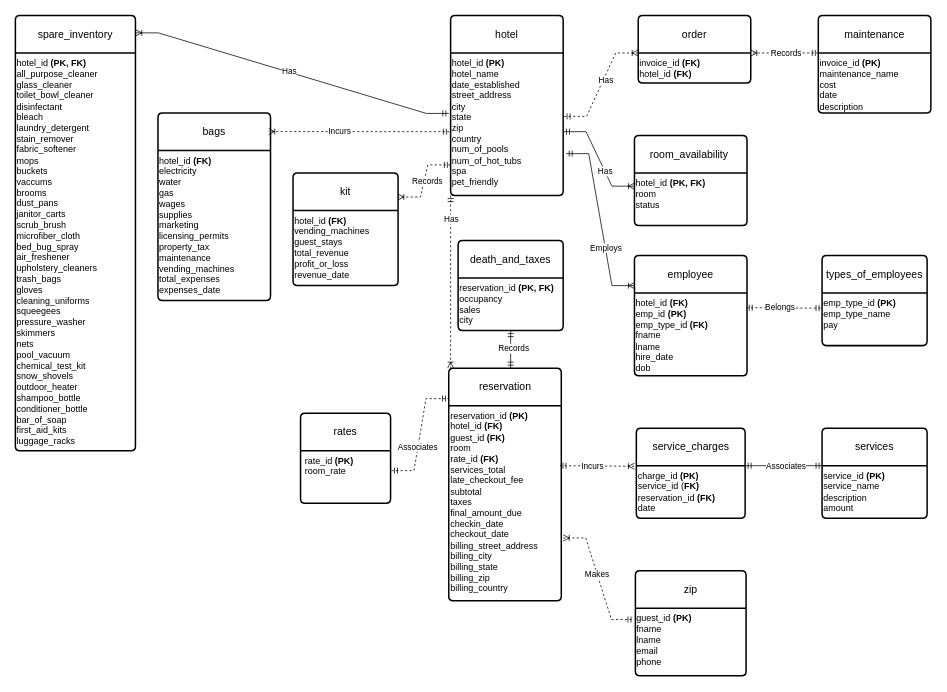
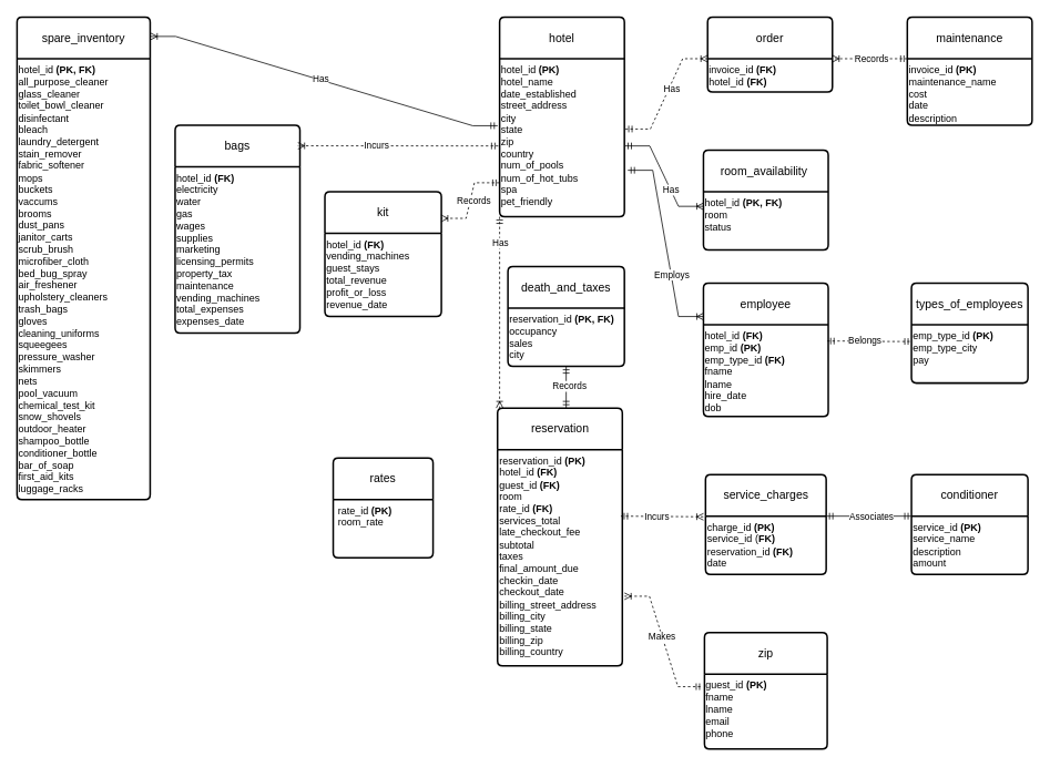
  <mxCell id="0" />
  <mxCell id="1" parent="0" />
  <mxCell id="2" value="hotel" style="swimlane;childLayout=stackLayout;horizontal=1;startSize=50;horizontalStack=0;rounded=1;fontSize=14;fontStyle=0;strokeWidth=2;resizeParent=0;resizeLast=1;shadow=0;dashed=0;align=center;arcSize=4;whiteSpace=wrap;html=1;" vertex="1" parent="1"><mxGeometry x="600" y="20" width="150" height="240" as="geometry" /></mxCell>
  <mxCell id="3" value="&lt;div&gt;hotel_id &lt;b&gt;(PK)&lt;/b&gt;&lt;/div&gt;hotel_name&lt;br&gt;date_established&lt;br&gt;street_address&lt;br&gt;city&lt;br&gt;state&lt;br&gt;zip&lt;br&gt;country&lt;br&gt;num_of_pools&lt;br&gt;num_of_hot_tubs&lt;br&gt;spa&lt;br&gt;pet_friendly" style="text;whiteSpace=wrap;html=1;" vertex="1" parent="2"><mxGeometry y="50" width="150" height="190" as="geometry" /></mxCell>
  <mxCell id="4" value="spare_inventory" style="swimlane;childLayout=stackLayout;horizontal=1;startSize=50;horizontalStack=0;rounded=1;fontSize=14;fontStyle=0;strokeWidth=2;resizeParent=0;resizeLast=1;shadow=0;dashed=0;align=center;arcSize=4;whiteSpace=wrap;html=1;" vertex="1" parent="1"><mxGeometry x="20" y="20" width="160" height="580" as="geometry" /></mxCell>
  <mxCell id="5" value="hotel_id &lt;b&gt;(PK, FK)&lt;/b&gt;&lt;br&gt;all_purpose_cleaner&lt;br&gt;glass_cleaner&lt;br&gt;toilet_bowl_cleaner&lt;br&gt;disinfectant&lt;br&gt;bleach&lt;br&gt;laundry_detergent&lt;br&gt;stain_remover&lt;br&gt;fabric_softener&lt;br&gt;mops&lt;br&gt;buckets&lt;br&gt;vaccums&lt;br&gt;brooms&lt;br&gt;dust_pans&lt;br&gt;janitor_carts&lt;br&gt;scrub_brush&lt;br&gt;microfiber_cloth&lt;br&gt;bed_bug_spray&lt;br&gt;air_freshener&lt;br&gt;upholstery_cleaners&lt;br&gt;trash_bags&lt;br&gt;gloves&lt;br&gt;cleaning_uniforms&lt;br&gt;squeegees&lt;br&gt;pressure_washer&lt;br&gt;skimmers&lt;br&gt;nets&lt;br&gt;pool_vacuum&lt;br&gt;chemical_test_kit&lt;br&gt;snow_shovels&lt;br&gt;outdoor_heater&lt;br&gt;shampoo_bottle&lt;br&gt;conditioner_bottle&lt;br&gt;bar_of_soap&lt;br&gt;first_aid_kits&lt;br&gt;luggage_racks" style="text;whiteSpace=wrap;html=1;" vertex="1" parent="4"><mxGeometry y="50" width="160" height="530" as="geometry" /></mxCell>
  <mxCell id="6" value="kit" style="swimlane;childLayout=stackLayout;horizontal=1;startSize=50;horizontalStack=0;rounded=1;fontSize=14;fontStyle=0;strokeWidth=2;resizeParent=0;resizeLast=1;shadow=0;dashed=0;align=center;arcSize=4;whiteSpace=wrap;html=1;" vertex="1" parent="1"><mxGeometry x="390" y="230" width="140" height="150" as="geometry" /></mxCell>
  <mxCell id="7" value="hotel_id &lt;b&gt;(FK)&lt;/b&gt;&lt;br&gt;vending_machines&lt;br&gt;guest_stays&lt;br&gt;total_revenue&lt;br&gt;profit_or_loss&lt;br&gt;revenue_date" style="text;whiteSpace=wrap;html=1;" vertex="1" parent="6"><mxGeometry y="50" width="140" height="100" as="geometry" /></mxCell>
  <mxCell id="8" value="bags" style="swimlane;childLayout=stackLayout;horizontal=1;startSize=50;horizontalStack=0;rounded=1;fontSize=14;fontStyle=0;strokeWidth=2;resizeParent=0;resizeLast=1;shadow=0;dashed=0;align=center;arcSize=4;whiteSpace=wrap;html=1;" vertex="1" parent="1"><mxGeometry x="210" y="150" width="150" height="250" as="geometry" /></mxCell>
  <mxCell id="9" value="hotel_id &lt;b&gt;(FK)&lt;/b&gt;&lt;br&gt;electricity&lt;br&gt;water&lt;br&gt;gas&lt;br&gt;wages&lt;br&gt;supplies&lt;br&gt;marketing&lt;br&gt;licensing_permits&lt;br&gt;property_tax&lt;br&gt;maintenance&lt;br&gt;vending_machines&lt;br&gt;total_expenses&lt;br&gt;expenses_date" style="text;whiteSpace=wrap;html=1;" vertex="1" parent="8"><mxGeometry y="50" width="150" height="200" as="geometry" /></mxCell>
  <mxCell id="10" value="order" style="swimlane;childLayout=stackLayout;horizontal=1;startSize=50;horizontalStack=0;rounded=1;fontSize=14;fontStyle=0;strokeWidth=2;resizeParent=0;resizeLast=1;shadow=0;dashed=0;align=center;arcSize=4;whiteSpace=wrap;html=1;" vertex="1" parent="1"><mxGeometry x="850" y="20" width="150" height="90" as="geometry" /></mxCell>
  <mxCell id="11" value="&lt;div&gt;invoice_id &lt;b&gt;(FK)&lt;/b&gt;&lt;/div&gt;hotel_id &lt;b&gt;(FK)&lt;/b&gt;" style="text;whiteSpace=wrap;html=1;" vertex="1" parent="10"><mxGeometry y="50" width="150" height="40" as="geometry" /></mxCell>
  <mxCell id="12" value="maintenance" style="swimlane;childLayout=stackLayout;horizontal=1;startSize=50;horizontalStack=0;rounded=1;fontSize=14;fontStyle=0;strokeWidth=2;resizeParent=0;resizeLast=1;shadow=0;dashed=0;align=center;arcSize=4;whiteSpace=wrap;html=1;" vertex="1" parent="1"><mxGeometry x="1090" y="20" width="150" height="130" as="geometry" /></mxCell>
  <mxCell id="13" value="&lt;div&gt;invoice_id &lt;b&gt;(PK)&lt;/b&gt;&lt;/div&gt;maintenance_name&lt;br&gt;cost&lt;br&gt;date&lt;br&gt;description" style="text;whiteSpace=wrap;html=1;" vertex="1" parent="12"><mxGeometry y="50" width="150" height="80" as="geometry" /></mxCell>
  <mxCell id="14" value="" style="edgeStyle=entityRelationEdgeStyle;fontSize=12;html=1;endArrow=ERoneToMany;startArrow=ERmandOne;rounded=0;exitX=-0.016;exitY=0.424;exitDx=0;exitDy=0;entryX=1.003;entryY=0.04;entryDx=0;entryDy=0;entryPerimeter=0;exitPerimeter=0;" edge="1" parent="1" source="3" target="4"><mxGeometry width="100" height="100" relative="1" as="geometry"><mxPoint x="540" y="162.5" as="sourcePoint" /><mxPoint x="490" y="-42.5" as="targetPoint" /></mxGeometry></mxCell>
  <mxCell id="15" value="Has" style="edgeLabel;html=1;align=center;verticalAlign=middle;resizable=0;points=[];" connectable="0" vertex="1" parent="14"><mxGeometry x="0.024" y="-2" relative="1" as="geometry"><mxPoint as="offset" /></mxGeometry></mxCell>
  <mxCell id="16" value="" style="edgeStyle=entityRelationEdgeStyle;fontSize=12;html=1;endArrow=ERoneToMany;startArrow=ERmandOne;rounded=0;exitX=-0.011;exitY=0.552;exitDx=0;exitDy=0;exitPerimeter=0;entryX=0.984;entryY=0.099;entryDx=0;entryDy=0;entryPerimeter=0;dashed=1;" edge="1" parent="1" source="3" target="8"><mxGeometry width="100" height="100" relative="1" as="geometry"><mxPoint x="390" y="210" as="sourcePoint" /><mxPoint x="490" y="110" as="targetPoint" /></mxGeometry></mxCell>
  <mxCell id="17" value="Incurs" style="edgeLabel;html=1;align=center;verticalAlign=middle;resizable=0;points=[];" connectable="0" vertex="1" parent="16"><mxGeometry x="0.219" relative="1" as="geometry"><mxPoint as="offset" /></mxGeometry></mxCell>
  <mxCell id="18" value="" style="edgeStyle=entityRelationEdgeStyle;fontSize=12;html=1;endArrow=ERoneToMany;startArrow=ERmandOne;rounded=0;exitX=-0.002;exitY=0.785;exitDx=0;exitDy=0;exitPerimeter=0;entryX=0.998;entryY=0.213;entryDx=0;entryDy=0;entryPerimeter=0;dashed=1;" edge="1" parent="1" source="3" target="6"><mxGeometry width="100" height="100" relative="1" as="geometry"><mxPoint x="530" y="440" as="sourcePoint" /><mxPoint x="630" y="340" as="targetPoint" /></mxGeometry></mxCell>
  <mxCell id="19" value="Records" style="edgeLabel;html=1;align=center;verticalAlign=middle;resizable=0;points=[];" connectable="0" vertex="1" parent="18"><mxGeometry x="-0.01" y="4" relative="1" as="geometry"><mxPoint as="offset" /></mxGeometry></mxCell>
  <mxCell id="20" value="" style="edgeStyle=entityRelationEdgeStyle;fontSize=12;html=1;endArrow=ERoneToMany;startArrow=ERmandOne;rounded=0;exitX=1.008;exitY=0.445;exitDx=0;exitDy=0;exitPerimeter=0;entryX=0;entryY=0;entryDx=0;entryDy=0;dashed=1;" edge="1" parent="1" source="3" target="11"><mxGeometry width="100" height="100" relative="1" as="geometry"><mxPoint x="750" y="160" as="sourcePoint" /><mxPoint x="850" y="60" as="targetPoint" /></mxGeometry></mxCell>
  <mxCell id="21" value="Has" style="edgeLabel;html=1;align=center;verticalAlign=middle;resizable=0;points=[];" connectable="0" vertex="1" parent="20"><mxGeometry x="0.097" y="-3" relative="1" as="geometry"><mxPoint as="offset" /></mxGeometry></mxCell>
  <mxCell id="22" value="" style="fontSize=12;html=1;endArrow=ERoneToMany;startArrow=ERmandOne;rounded=0;entryX=1;entryY=0;entryDx=0;entryDy=0;exitX=0;exitY=0;exitDx=0;exitDy=0;dashed=1;" edge="1" parent="1" source="13" target="11"><mxGeometry width="100" height="100" relative="1" as="geometry"><mxPoint x="1090" y="57.7" as="sourcePoint" /><mxPoint x="998.2" y="56.81" as="targetPoint" /></mxGeometry></mxCell>
  <mxCell id="23" value="Records" style="edgeLabel;html=1;align=center;verticalAlign=middle;resizable=0;points=[];" connectable="0" vertex="1" parent="22"><mxGeometry x="-0.015" relative="1" as="geometry"><mxPoint as="offset" /></mxGeometry></mxCell>
  <mxCell id="24" value="room_availability&amp;nbsp;" style="swimlane;childLayout=stackLayout;horizontal=1;startSize=50;horizontalStack=0;rounded=1;fontSize=14;fontStyle=0;strokeWidth=2;resizeParent=0;resizeLast=1;shadow=0;dashed=0;align=center;arcSize=4;whiteSpace=wrap;html=1;" vertex="1" parent="1"><mxGeometry x="845" y="180" width="150" height="120" as="geometry" /></mxCell>
  <mxCell id="25" value="hotel_id &lt;b&gt;(PK, FK)&lt;/b&gt;&lt;br&gt;room&lt;br&gt;status" style="text;whiteSpace=wrap;html=1;" vertex="1" parent="24"><mxGeometry y="50" width="150" height="70" as="geometry" /></mxCell>
  <mxCell id="26" value="types_of_employees" style="swimlane;childLayout=stackLayout;horizontal=1;startSize=50;horizontalStack=0;rounded=1;fontSize=14;fontStyle=0;strokeWidth=2;resizeParent=0;resizeLast=1;shadow=0;dashed=0;align=center;arcSize=4;whiteSpace=wrap;html=1;" vertex="1" parent="1"><mxGeometry x="1095" y="340" width="140" height="120" as="geometry" /></mxCell>
- <mxCell id="27" value="&lt;div&gt;emp_type_id &lt;b&gt;(PK)&lt;/b&gt;&lt;/div&gt;emp_type_name&lt;br&gt;pay" style="text;whiteSpace=wrap;html=1;" vertex="1" parent="26"><mxGeometry y="50" width="140" height="70" as="geometry" /></mxCell>
+ <mxCell id="27" value="&lt;div&gt;emp_type_id &lt;b&gt;(PK)&lt;/b&gt;&lt;/div&gt;emp_type_city&lt;br&gt;pay" style="text;whiteSpace=wrap;html=1;" vertex="1" parent="26"><mxGeometry y="50" width="140" height="70" as="geometry" /></mxCell>
  <mxCell id="28" value="employee" style="swimlane;childLayout=stackLayout;horizontal=1;startSize=50;horizontalStack=0;rounded=1;fontSize=14;fontStyle=0;strokeWidth=2;resizeParent=0;resizeLast=1;shadow=0;dashed=0;align=center;arcSize=4;whiteSpace=wrap;html=1;" vertex="1" parent="1"><mxGeometry x="845" y="340" width="150" height="160" as="geometry" /></mxCell>
  <mxCell id="29" value="hotel_id &lt;b&gt;(FK)&lt;/b&gt;&lt;div&gt;emp_id &lt;b&gt;(PK)&lt;/b&gt;&lt;br&gt;emp_type_id &lt;b&gt;(FK)&lt;/b&gt;&lt;br&gt;fname&lt;br&gt;lname&lt;br&gt;hire_date&lt;br&gt;dob&lt;/div&gt;" style="text;whiteSpace=wrap;html=1;" vertex="1" parent="28"><mxGeometry y="50" width="150" height="110" as="geometry" /></mxCell>
  <mxCell id="30" value="" style="edgeStyle=entityRelationEdgeStyle;fontSize=12;html=1;endArrow=ERoneToMany;startArrow=ERmandOne;rounded=0;exitX=1.003;exitY=0.552;exitDx=0;exitDy=0;exitPerimeter=0;entryX=0;entryY=0.25;entryDx=0;entryDy=0;" edge="1" parent="1" source="3" target="25"><mxGeometry width="100" height="100" relative="1" as="geometry"><mxPoint x="730" y="390" as="sourcePoint" /><mxPoint x="830" y="290" as="targetPoint" /></mxGeometry></mxCell>
  <mxCell id="31" value="Has" style="edgeLabel;html=1;align=center;verticalAlign=middle;resizable=0;points=[];" connectable="0" vertex="1" parent="30"><mxGeometry x="0.26" relative="1" as="geometry"><mxPoint as="offset" /></mxGeometry></mxCell>
  <mxCell id="32" value="" style="edgeStyle=entityRelationEdgeStyle;fontSize=12;html=1;endArrow=ERoneToMany;startArrow=ERmandOne;rounded=0;exitX=1.027;exitY=0.706;exitDx=0;exitDy=0;exitPerimeter=0;entryX=0;entryY=0.25;entryDx=0;entryDy=0;" edge="1" parent="1" source="3" target="28"><mxGeometry width="100" height="100" relative="1" as="geometry"><mxPoint x="710" y="390" as="sourcePoint" /><mxPoint x="810" y="290" as="targetPoint" /></mxGeometry></mxCell>
  <mxCell id="33" value="Employs" style="edgeLabel;html=1;align=center;verticalAlign=middle;resizable=0;points=[];" connectable="0" vertex="1" parent="32"><mxGeometry x="0.318" relative="1" as="geometry"><mxPoint as="offset" /></mxGeometry></mxCell>
  <mxCell id="34" value="" style="edgeStyle=entityRelationEdgeStyle;fontSize=12;html=1;endArrow=ERmandOne;startArrow=ERmandOne;rounded=0;exitX=0.993;exitY=0.177;exitDx=0;exitDy=0;exitPerimeter=0;dashed=1;" edge="1" parent="1" source="29"><mxGeometry width="100" height="100" relative="1" as="geometry"><mxPoint x="995" y="590" as="sourcePoint" /><mxPoint x="1095" y="410" as="targetPoint" /></mxGeometry></mxCell>
  <mxCell id="35" value="Belongs" style="edgeLabel;html=1;align=center;verticalAlign=middle;resizable=0;points=[];" connectable="0" vertex="1" parent="34"><mxGeometry x="-0.108" y="1" relative="1" as="geometry"><mxPoint as="offset" /></mxGeometry></mxCell>
  <mxCell id="36" value="death_and_taxes" style="swimlane;childLayout=stackLayout;horizontal=1;startSize=50;horizontalStack=0;rounded=1;fontSize=14;fontStyle=0;strokeWidth=2;resizeParent=0;resizeLast=1;shadow=0;dashed=0;align=center;arcSize=4;whiteSpace=wrap;html=1;" vertex="1" parent="1"><mxGeometry x="610" y="320" width="140" height="120" as="geometry" /></mxCell>
  <mxCell id="37" value="reservation_id &lt;b&gt;(PK, FK)&lt;/b&gt;&lt;br&gt;occupancy&lt;br&gt;sales&lt;br&gt;city" style="text;whiteSpace=wrap;html=1;" vertex="1" parent="36"><mxGeometry y="50" width="140" height="70" as="geometry" /></mxCell>
  <mxCell id="38" value="reservation" style="swimlane;childLayout=stackLayout;horizontal=1;startSize=50;horizontalStack=0;rounded=1;fontSize=14;fontStyle=0;strokeWidth=2;resizeParent=0;resizeLast=1;shadow=0;dashed=0;align=center;arcSize=4;whiteSpace=wrap;html=1;" vertex="1" parent="1"><mxGeometry x="597.5" y="490" width="150" height="310" as="geometry" /></mxCell>
  <mxCell id="39" value="&lt;div&gt;reservation_id &lt;b&gt;(PK)&lt;/b&gt;&lt;/div&gt;hotel_id &lt;b&gt;(FK)&lt;/b&gt;&lt;br&gt;guest_id &lt;b&gt;(FK)&lt;/b&gt;&lt;br&gt;room&lt;br&gt;rate_id &lt;b&gt;(FK)&lt;/b&gt;&lt;br&gt;services_total&lt;br&gt;late_checkout_fee&lt;br&gt;subtotal&lt;br&gt;taxes&lt;br&gt;final_amount_due&lt;br&gt;checkin_date&lt;br&gt;checkout_date&lt;br&gt;billing_street_address&lt;br&gt;billing_city&lt;br&gt;billing_state&lt;br&gt;billing_zip&lt;br&gt;billing_country" style="text;whiteSpace=wrap;html=1;" vertex="1" parent="38"><mxGeometry y="50" width="150" height="260" as="geometry" /></mxCell>
  <mxCell id="40" value="" style="fontSize=12;html=1;endArrow=ERoneToMany;startArrow=ERmandOne;rounded=0;exitX=0;exitY=1;exitDx=0;exitDy=0;dashed=1;" edge="1" parent="1" source="3"><mxGeometry width="100" height="100" relative="1" as="geometry"><mxPoint x="650" y="410" as="sourcePoint" /><mxPoint x="600" y="490" as="targetPoint" /></mxGeometry></mxCell>
  <mxCell id="41" value="Has" style="edgeLabel;html=1;align=center;verticalAlign=middle;resizable=0;points=[];" connectable="0" vertex="1" parent="40"><mxGeometry x="-0.728" relative="1" as="geometry"><mxPoint as="offset" /></mxGeometry></mxCell>
  <mxCell id="42" value="" style="fontSize=12;html=1;endArrow=ERmandOne;startArrow=ERmandOne;rounded=0;entryX=0.5;entryY=1;entryDx=0;entryDy=0;exitX=0.55;exitY=0;exitDx=0;exitDy=0;exitPerimeter=0;" edge="1" parent="1" source="38" target="37"><mxGeometry width="100" height="100" relative="1" as="geometry"><mxPoint x="820" y="680" as="sourcePoint" /><mxPoint x="920" y="580" as="targetPoint" /></mxGeometry></mxCell>
  <mxCell id="43" value="Records" style="edgeLabel;html=1;align=center;verticalAlign=middle;resizable=0;points=[];" connectable="0" vertex="1" parent="42"><mxGeometry x="0.091" y="-3" relative="1" as="geometry"><mxPoint as="offset" /></mxGeometry></mxCell>
  <mxCell id="44" value="service_charges" style="swimlane;childLayout=stackLayout;horizontal=1;startSize=50;horizontalStack=0;rounded=1;fontSize=14;fontStyle=0;strokeWidth=2;resizeParent=0;resizeLast=1;shadow=0;dashed=0;align=center;arcSize=4;whiteSpace=wrap;html=1;" vertex="1" parent="1"><mxGeometry x="847.5" y="570" width="145" height="120" as="geometry" /></mxCell>
  <mxCell id="45" value="&lt;div&gt;charge_id&lt;b&gt;&amp;nbsp;(PK)&lt;/b&gt;&lt;/div&gt;service_id (&lt;b&gt;FK)&lt;/b&gt;&lt;br&gt;reservation_id &lt;b&gt;(FK)&lt;/b&gt;&lt;br&gt;date" style="text;whiteSpace=wrap;html=1;" vertex="1" parent="44"><mxGeometry y="50" width="145" height="70" as="geometry" /></mxCell>
- <mxCell id="46" value="services" style="swimlane;childLayout=stackLayout;horizontal=1;startSize=50;horizontalStack=0;rounded=1;fontSize=14;fontStyle=0;strokeWidth=2;resizeParent=0;resizeLast=1;shadow=0;dashed=0;align=center;arcSize=4;whiteSpace=wrap;html=1;" vertex="1" parent="1"><mxGeometry x="1095" y="570" width="140" height="120" as="geometry" /></mxCell>
+ <mxCell id="46" value="conditioner" style="swimlane;childLayout=stackLayout;horizontal=1;startSize=50;horizontalStack=0;rounded=1;fontSize=14;fontStyle=0;strokeWidth=2;resizeParent=0;resizeLast=1;shadow=0;dashed=0;align=center;arcSize=4;whiteSpace=wrap;html=1;" vertex="1" parent="1"><mxGeometry x="1095" y="570" width="140" height="120" as="geometry" /></mxCell>
  <mxCell id="47" value="&lt;div&gt;service_id &lt;b&gt;(PK)&lt;/b&gt;&lt;/div&gt;service_name&lt;br&gt;description&lt;br&gt;amount" style="text;whiteSpace=wrap;html=1;" vertex="1" parent="46"><mxGeometry y="50" width="140" height="70" as="geometry" /></mxCell>
  <mxCell id="48" value="zip" style="swimlane;childLayout=stackLayout;horizontal=1;startSize=50;horizontalStack=0;rounded=1;fontSize=14;fontStyle=0;strokeWidth=2;resizeParent=0;resizeLast=1;shadow=0;dashed=0;align=center;arcSize=4;whiteSpace=wrap;html=1;" vertex="1" parent="1"><mxGeometry x="846.25" y="760" width="147.5" height="140" as="geometry" /></mxCell>
  <mxCell id="49" value="&lt;div&gt;guest_id &lt;b&gt;(PK)&lt;/b&gt;&lt;/div&gt;fname&lt;br&gt;lname&lt;br&gt;email&lt;br&gt;phone" style="text;whiteSpace=wrap;html=1;" vertex="1" parent="48"><mxGeometry y="50" width="147.5" height="90" as="geometry" /></mxCell>
  <mxCell id="50" value="rates" style="swimlane;childLayout=stackLayout;horizontal=1;startSize=50;horizontalStack=0;rounded=1;fontSize=14;fontStyle=0;strokeWidth=2;resizeParent=0;resizeLast=1;shadow=0;dashed=0;align=center;arcSize=4;whiteSpace=wrap;html=1;" vertex="1" parent="1"><mxGeometry x="400" y="550" width="120" height="120" as="geometry" /></mxCell>
  <mxCell id="51" value="rate_id &lt;b&gt;(PK)&lt;/b&gt;&lt;div&gt;room_rate&lt;/div&gt;" style="align=left;strokeColor=none;fillColor=none;spacingLeft=4;fontSize=12;verticalAlign=top;resizable=0;rotatable=0;part=1;html=1;" vertex="1" parent="50"><mxGeometry y="50" width="120" height="70" as="geometry" /></mxCell>
- <mxCell id="52" value="" style="edgeStyle=entityRelationEdgeStyle;fontSize=12;html=1;endArrow=ERmandOne;startArrow=ERmandOne;rounded=0;entryX=-0.002;entryY=0.131;entryDx=0;entryDy=0;entryPerimeter=0;exitX=1.01;exitY=0.38;exitDx=0;exitDy=0;exitPerimeter=0;dashed=1;" edge="1" parent="1" source="51" target="38"><mxGeometry width="100" height="100" relative="1" as="geometry"><mxPoint x="450" y="840" as="sourcePoint" /><mxPoint x="550" y="740" as="targetPoint" /></mxGeometry></mxCell>
- <mxCell id="53" value="Associates" style="edgeLabel;html=1;align=center;verticalAlign=middle;resizable=0;points=[];" connectable="0" vertex="1" parent="52"><mxGeometry x="-0.218" y="1" relative="1" as="geometry"><mxPoint as="offset" /></mxGeometry></mxCell>
  <mxCell id="54" value="" style="fontSize=12;html=1;endArrow=ERoneToMany;startArrow=ERmandOne;rounded=0;exitX=1;exitY=0.25;exitDx=0;exitDy=0;entryX=-0.005;entryY=0.298;entryDx=0;entryDy=0;entryPerimeter=0;dashed=1;" edge="1" parent="1"><mxGeometry width="100" height="100" relative="1" as="geometry"><mxPoint x="745.73" y="620" as="sourcePoint" /><mxPoint x="845.005" y="620.76" as="targetPoint" /></mxGeometry></mxCell>
  <mxCell id="55" value="Incurs" style="edgeLabel;html=1;align=center;verticalAlign=middle;resizable=0;points=[];" connectable="0" vertex="1" parent="54"><mxGeometry x="-0.128" relative="1" as="geometry"><mxPoint as="offset" /></mxGeometry></mxCell>
  <mxCell id="56" value="" style="fontSize=12;html=1;endArrow=ERmandOne;startArrow=ERmandOne;rounded=0;exitX=1;exitY=0.25;exitDx=0;exitDy=0;entryX=0;entryY=0.25;entryDx=0;entryDy=0;" edge="1" parent="1"><mxGeometry width="100" height="100" relative="1" as="geometry"><mxPoint x="992.5" y="620" as="sourcePoint" /><mxPoint x="1095" y="620" as="targetPoint" /></mxGeometry></mxCell>
  <mxCell id="57" value="Associates" style="edgeLabel;html=1;align=center;verticalAlign=middle;resizable=0;points=[];" connectable="0" vertex="1" parent="56"><mxGeometry x="0.059" relative="1" as="geometry"><mxPoint as="offset" /></mxGeometry></mxCell>
  <mxCell id="58" value="" style="edgeStyle=entityRelationEdgeStyle;fontSize=12;html=1;endArrow=ERmandOne;startArrow=ERoneToMany;rounded=0;entryX=-0.013;entryY=0.167;entryDx=0;entryDy=0;entryPerimeter=0;exitX=1.017;exitY=0.678;exitDx=0;exitDy=0;exitPerimeter=0;startFill=0;endFill=0;dashed=1;" edge="1" parent="1" source="39" target="49"><mxGeometry width="100" height="100" relative="1" as="geometry"><mxPoint x="750" y="730" as="sourcePoint" /><mxPoint x="840" y="830" as="targetPoint" /></mxGeometry></mxCell>
  <mxCell id="59" value="Makes" style="edgeLabel;html=1;align=center;verticalAlign=middle;resizable=0;points=[];" connectable="0" vertex="1" parent="58"><mxGeometry x="-0.082" y="-1" relative="1" as="geometry"><mxPoint as="offset" /></mxGeometry></mxCell>
